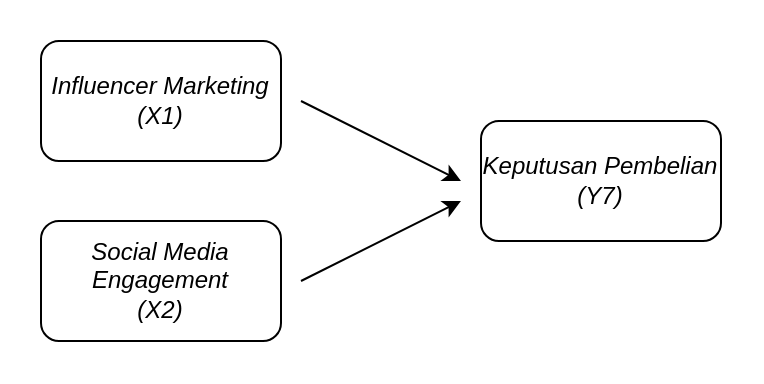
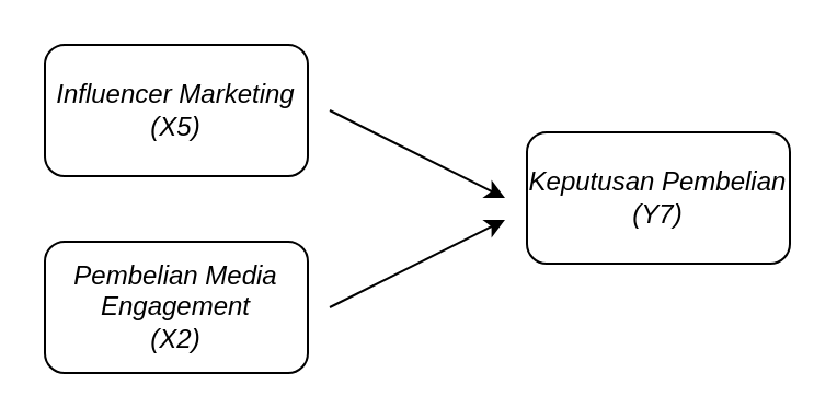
  <mxCell id="0" />
  <mxCell id="1" parent="0" />
- <mxCell id="2" value="&lt;i&gt;Influencer Marketing&lt;/i&gt;&lt;div&gt;&lt;i&gt;(X1)&lt;/i&gt;&lt;/div&gt;" style="rounded=1;whiteSpace=wrap;html=1;" vertex="1" parent="1"><mxGeometry x="20" y="20" width="120" height="60" as="geometry" /></mxCell>
- <mxCell id="3" value="&lt;i&gt;Social Media Engagement&lt;/i&gt;&lt;br&gt;&lt;div&gt;&lt;i&gt;(X2)&lt;/i&gt;&lt;/div&gt;" style="rounded=1;whiteSpace=wrap;html=1;" vertex="1" parent="1"><mxGeometry x="20" y="110" width="120" height="60" as="geometry" /></mxCell>
+ <mxCell id="2" value="&lt;i&gt;Influencer Marketing&lt;/i&gt;&lt;div&gt;&lt;i&gt;(X5)&lt;/i&gt;&lt;/div&gt;" style="rounded=1;whiteSpace=wrap;html=1;" vertex="1" parent="1"><mxGeometry x="20" y="20" width="120" height="60" as="geometry" /></mxCell>
+ <mxCell id="3" value="&lt;i&gt;Pembelian Media Engagement&lt;/i&gt;&lt;br&gt;&lt;div&gt;&lt;i&gt;(X2)&lt;/i&gt;&lt;/div&gt;" style="rounded=1;whiteSpace=wrap;html=1;" vertex="1" parent="1"><mxGeometry x="20" y="110" width="120" height="60" as="geometry" /></mxCell>
  <mxCell id="4" value="&lt;i&gt;Keputusan Pembelian&lt;/i&gt;&lt;div&gt;&lt;i&gt;(Y7)&lt;/i&gt;&lt;/div&gt;" style="rounded=1;whiteSpace=wrap;html=1;" vertex="1" parent="1"><mxGeometry x="240" y="60" width="120" height="60" as="geometry" /></mxCell>
  <mxCell id="5" value="" style="endArrow=classic;html=1;rounded=0;" edge="1" parent="1"><mxGeometry width="50" height="50" relative="1" as="geometry"><mxPoint x="150" y="140" as="sourcePoint" /><mxPoint x="230" y="100" as="targetPoint" /></mxGeometry></mxCell>
  <mxCell id="6" value="" style="endArrow=classic;html=1;rounded=0;" edge="1" parent="1"><mxGeometry width="50" height="50" relative="1" as="geometry"><mxPoint x="150" y="50" as="sourcePoint" /><mxPoint x="230" y="90" as="targetPoint" /></mxGeometry></mxCell>
